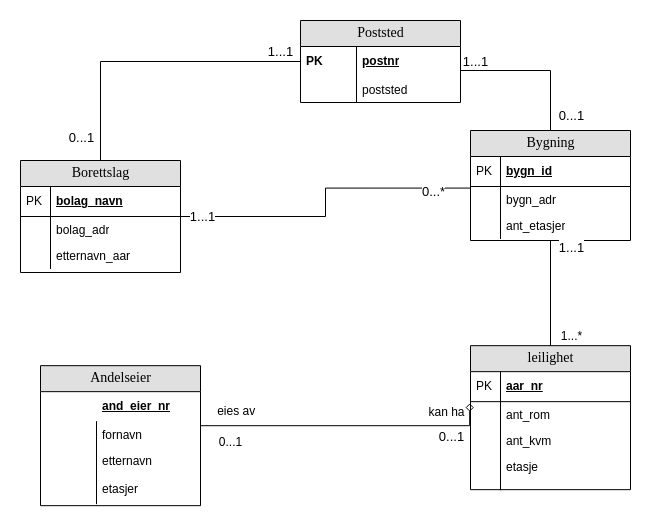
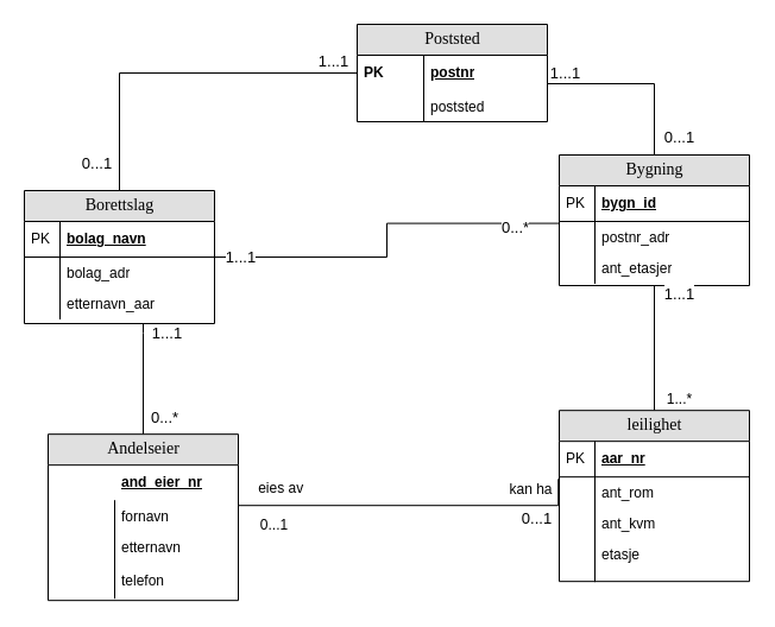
  <mxCell id="0" />
  <mxCell id="1" parent="0" />
  <mxCell id="2" value="Poststed" style="swimlane;html=1;fontStyle=0;childLayout=stackLayout;horizontal=1;startSize=26;fillColor=#e0e0e0;horizontalStack=0;resizeParent=1;resizeLast=0;collapsible=1;marginBottom=0;swimlaneFillColor=#ffffff;align=center;rounded=0;shadow=0;comic=0;labelBackgroundColor=none;strokeWidth=1;fontFamily=Verdana;fontSize=14" parent="1" vertex="1"><mxGeometry x="300" width="160" height="82" as="geometry" y="20" /></mxCell>
  <mxCell id="3" value="postnr" style="shape=partialRectangle;top=0;left=0;right=0;bottom=0;html=1;align=left;verticalAlign=middle;fillColor=none;spacingLeft=60;spacingRight=4;whiteSpace=wrap;overflow=hidden;rotatable=0;points=[[0,0.5],[1,0.5]];portConstraint=eastwest;dropTarget=0;fontStyle=5;" parent="2" vertex="1"><mxGeometry y="26" width="160" height="30" as="geometry" /></mxCell>
  <mxCell id="4" value="PK" style="shape=partialRectangle;fontStyle=1;top=0;left=0;bottom=0;html=1;fillColor=none;align=left;verticalAlign=middle;spacingLeft=4;spacingRight=4;whiteSpace=wrap;overflow=hidden;rotatable=0;points=[];portConstraint=eastwest;part=1;" parent="3" vertex="1" connectable="0"><mxGeometry width="56" height="30" as="geometry" /></mxCell>
  <mxCell id="5" value="poststed" style="shape=partialRectangle;top=0;left=0;right=0;bottom=0;html=1;align=left;verticalAlign=top;fillColor=none;spacingLeft=60;spacingRight=4;whiteSpace=wrap;overflow=hidden;rotatable=0;points=[[0,0.5],[1,0.5]];portConstraint=eastwest;dropTarget=0;" parent="2" vertex="1"><mxGeometry y="56" width="160" height="26" as="geometry" /></mxCell>
  <mxCell id="6" value="" style="shape=partialRectangle;top=0;left=0;bottom=0;html=1;fillColor=none;align=left;verticalAlign=top;spacingLeft=4;spacingRight=4;whiteSpace=wrap;overflow=hidden;rotatable=0;points=[];portConstraint=eastwest;part=1;" parent="5" vertex="1" connectable="0"><mxGeometry width="56" height="26" as="geometry" /></mxCell>
  <mxCell id="7" style="edgeStyle=orthogonalEdgeStyle;rounded=0;orthogonalLoop=1;jettySize=auto;html=1;entryX=1;entryY=0.8;entryDx=0;entryDy=0;entryPerimeter=0;fontSize=13;endArrow=none;endFill=0;" parent="1" source="10" target="3" edge="1"><mxGeometry relative="1" as="geometry" /></mxCell>
  <mxCell id="8" value="0...1" style="edgeLabel;html=1;align=center;verticalAlign=middle;resizable=0;points=[];fontSize=13;" parent="7" vertex="1" connectable="0"><mxGeometry x="-0.793" y="-2" relative="1" as="geometry"><mxPoint x="18" as="offset" /></mxGeometry></mxCell>
  <mxCell id="9" value="1...1" style="edgeLabel;html=1;align=center;verticalAlign=middle;resizable=0;points=[];fontSize=13;" parent="7" vertex="1" connectable="0"><mxGeometry x="0.816" relative="1" as="geometry"><mxPoint y="-10" as="offset" /></mxGeometry></mxCell>
  <mxCell id="10" value="Bygning" style="swimlane;html=1;fontStyle=0;childLayout=stackLayout;horizontal=1;startSize=26;fillColor=#e0e0e0;horizontalStack=0;resizeParent=1;resizeLast=0;collapsible=1;marginBottom=0;swimlaneFillColor=#ffffff;align=center;rounded=0;shadow=0;comic=0;labelBackgroundColor=none;strokeWidth=1;fontFamily=Verdana;fontSize=14" parent="1" vertex="1"><mxGeometry x="470" y="130" width="160" height="110" as="geometry" /></mxCell>
  <mxCell id="11" value="bygn_id" style="shape=partialRectangle;top=0;left=0;right=0;bottom=1;html=1;align=left;verticalAlign=middle;fillColor=none;spacingLeft=34;spacingRight=4;whiteSpace=wrap;overflow=hidden;rotatable=0;points=[[0,0.5],[1,0.5]];portConstraint=eastwest;dropTarget=0;fontStyle=5;" parent="10" vertex="1"><mxGeometry y="26" width="160" height="30" as="geometry" /></mxCell>
  <mxCell id="12" value="PK" style="shape=partialRectangle;top=0;left=0;bottom=0;html=1;fillColor=none;align=left;verticalAlign=middle;spacingLeft=4;spacingRight=4;whiteSpace=wrap;overflow=hidden;rotatable=0;points=[];portConstraint=eastwest;part=1;" parent="11" vertex="1" connectable="0"><mxGeometry width="30" height="30" as="geometry" /></mxCell>
- <mxCell id="13" value="bygn_adr" style="shape=partialRectangle;top=0;left=0;right=0;bottom=0;html=1;align=left;verticalAlign=top;fillColor=none;spacingLeft=34;spacingRight=4;whiteSpace=wrap;overflow=hidden;rotatable=0;points=[[0,0.5],[1,0.5]];portConstraint=eastwest;dropTarget=0;" parent="10" vertex="1"><mxGeometry y="56" width="160" height="26" as="geometry" /></mxCell>
+ <mxCell id="13" value="postnr_adr" style="shape=partialRectangle;top=0;left=0;right=0;bottom=0;html=1;align=left;verticalAlign=top;fillColor=none;spacingLeft=34;spacingRight=4;whiteSpace=wrap;overflow=hidden;rotatable=0;points=[[0,0.5],[1,0.5]];portConstraint=eastwest;dropTarget=0;" parent="10" vertex="1"><mxGeometry y="56" width="160" height="26" as="geometry" /></mxCell>
  <mxCell id="14" value="" style="shape=partialRectangle;top=0;left=0;bottom=0;html=1;fillColor=none;align=left;verticalAlign=top;spacingLeft=4;spacingRight=4;whiteSpace=wrap;overflow=hidden;rotatable=0;points=[];portConstraint=eastwest;part=1;" parent="13" vertex="1" connectable="0"><mxGeometry width="30" height="26" as="geometry" /></mxCell>
  <mxCell id="15" value="ant_etasjer" style="shape=partialRectangle;top=0;left=0;right=0;bottom=0;html=1;align=left;verticalAlign=top;fillColor=none;spacingLeft=34;spacingRight=4;whiteSpace=wrap;overflow=hidden;rotatable=0;points=[[0,0.5],[1,0.5]];portConstraint=eastwest;dropTarget=0;" parent="10" vertex="1"><mxGeometry y="82" width="160" height="26" as="geometry" /></mxCell>
  <mxCell id="16" value="" style="shape=partialRectangle;top=0;left=0;bottom=0;html=1;fillColor=none;align=left;verticalAlign=top;spacingLeft=4;spacingRight=4;whiteSpace=wrap;overflow=hidden;rotatable=0;points=[];portConstraint=eastwest;part=1;" parent="15" vertex="1" connectable="0"><mxGeometry width="30" height="26" as="geometry" /></mxCell>
  <mxCell id="17" style="edgeStyle=orthogonalEdgeStyle;rounded=0;orthogonalLoop=1;jettySize=auto;html=1;fontSize=17;endArrow=none;endFill=0;entryX=0.5;entryY=1;entryDx=0;entryDy=0;" parent="1" source="20" target="10" edge="1"><mxGeometry relative="1" as="geometry"><mxPoint x="560" y="340" as="targetPoint" /></mxGeometry></mxCell>
  <mxCell id="18" value="1...*" style="edgeLabel;html=1;align=center;verticalAlign=middle;resizable=0;points=[];fontSize=12;" parent="17" vertex="1" connectable="0"><mxGeometry x="-0.81" relative="1" as="geometry"><mxPoint x="20" as="offset" /></mxGeometry></mxCell>
  <mxCell id="19" value="1...1" style="edgeLabel;html=1;align=center;verticalAlign=middle;resizable=0;points=[];fontSize=13;" parent="17" vertex="1" connectable="0"><mxGeometry x="0.878" relative="1" as="geometry"><mxPoint x="20" as="offset" /></mxGeometry></mxCell>
  <mxCell id="20" value="leilighet" style="swimlane;html=1;fontStyle=0;childLayout=stackLayout;horizontal=1;startSize=26;fillColor=#e0e0e0;horizontalStack=0;resizeParent=1;resizeLast=0;collapsible=1;marginBottom=0;swimlaneFillColor=#ffffff;align=center;rounded=0;shadow=0;comic=0;labelBackgroundColor=none;strokeWidth=1;fontFamily=Verdana;fontSize=14" parent="1" vertex="1"><mxGeometry x="470" y="345.17" width="160" height="144" as="geometry" /></mxCell>
  <mxCell id="21" value="aar_nr" style="shape=partialRectangle;top=0;left=0;right=0;bottom=1;html=1;align=left;verticalAlign=middle;fillColor=none;spacingLeft=34;spacingRight=4;whiteSpace=wrap;overflow=hidden;rotatable=0;points=[[0,0.5],[1,0.5]];portConstraint=eastwest;dropTarget=0;fontStyle=5;" parent="20" vertex="1"><mxGeometry y="26" width="160" height="30" as="geometry" /></mxCell>
  <mxCell id="22" value="PK" style="shape=partialRectangle;top=0;left=0;bottom=0;html=1;fillColor=none;align=left;verticalAlign=middle;spacingLeft=4;spacingRight=4;whiteSpace=wrap;overflow=hidden;rotatable=0;points=[];portConstraint=eastwest;part=1;" parent="21" vertex="1" connectable="0"><mxGeometry width="30" height="30" as="geometry" /></mxCell>
  <mxCell id="23" value="ant_rom" style="shape=partialRectangle;top=0;left=0;right=0;bottom=0;html=1;align=left;verticalAlign=top;fillColor=none;spacingLeft=34;spacingRight=4;whiteSpace=wrap;overflow=hidden;rotatable=0;points=[[0,0.5],[1,0.5]];portConstraint=eastwest;dropTarget=0;" parent="20" vertex="1"><mxGeometry y="56" width="160" height="26" as="geometry" /></mxCell>
  <mxCell id="24" value="" style="shape=partialRectangle;top=0;left=0;bottom=0;html=1;fillColor=none;align=left;verticalAlign=top;spacingLeft=4;spacingRight=4;whiteSpace=wrap;overflow=hidden;rotatable=0;points=[];portConstraint=eastwest;part=1;" parent="23" vertex="1" connectable="0"><mxGeometry width="30" height="26" as="geometry" /></mxCell>
  <mxCell id="25" value="ant_kvm" style="shape=partialRectangle;top=0;left=0;right=0;bottom=0;html=1;align=left;verticalAlign=top;fillColor=none;spacingLeft=34;spacingRight=4;whiteSpace=wrap;overflow=hidden;rotatable=0;points=[[0,0.5],[1,0.5]];portConstraint=eastwest;dropTarget=0;" parent="20" vertex="1"><mxGeometry y="82" width="160" height="26" as="geometry" /></mxCell>
  <mxCell id="26" value="" style="shape=partialRectangle;top=0;left=0;bottom=0;html=1;fillColor=none;align=left;verticalAlign=top;spacingLeft=4;spacingRight=4;whiteSpace=wrap;overflow=hidden;rotatable=0;points=[];portConstraint=eastwest;part=1;" parent="25" vertex="1" connectable="0"><mxGeometry width="30" height="26" as="geometry" /></mxCell>
  <mxCell id="27" value="etasje" style="shape=partialRectangle;top=0;left=0;right=0;bottom=0;html=1;align=left;verticalAlign=top;fillColor=none;spacingLeft=34;spacingRight=4;whiteSpace=wrap;overflow=hidden;rotatable=0;points=[[0,0.5],[1,0.5]];portConstraint=eastwest;dropTarget=0;" parent="20" vertex="1"><mxGeometry y="108" width="160" height="26" as="geometry" /></mxCell>
  <mxCell id="28" value="" style="shape=partialRectangle;top=0;left=0;bottom=0;html=1;fillColor=none;align=left;verticalAlign=top;spacingLeft=4;spacingRight=4;whiteSpace=wrap;overflow=hidden;rotatable=0;points=[];portConstraint=eastwest;part=1;" parent="27" vertex="1" connectable="0"><mxGeometry width="30" height="26" as="geometry" /></mxCell>
  <mxCell id="29" value="" style="shape=partialRectangle;top=0;left=0;right=0;bottom=0;html=1;align=left;verticalAlign=top;fillColor=none;spacingLeft=34;spacingRight=4;whiteSpace=wrap;overflow=hidden;rotatable=0;points=[[0,0.5],[1,0.5]];portConstraint=eastwest;dropTarget=0;" parent="20" vertex="1"><mxGeometry y="134" width="160" height="10" as="geometry" /></mxCell>
  <mxCell id="30" value="" style="shape=partialRectangle;top=0;left=0;bottom=0;html=1;fillColor=none;align=left;verticalAlign=top;spacingLeft=4;spacingRight=4;whiteSpace=wrap;overflow=hidden;rotatable=0;points=[];portConstraint=eastwest;part=1;" parent="29" vertex="1" connectable="0"><mxGeometry width="30" height="10" as="geometry" /></mxCell>
- <mxCell id="31" style="edgeStyle=orthogonalEdgeStyle;rounded=0;orthogonalLoop=1;jettySize=auto;html=1;entryX=-0.005;entryY=0.064;entryDx=0;entryDy=0;fontSize=14;endArrow=diamond;endFill=0;entryPerimeter=0;" parent="1" source="36" target="23" edge="1"><mxGeometry relative="1" as="geometry"><Array as="points"><mxPoint x="469" y="425.17" /></Array></mxGeometry></mxCell>
+ <mxCell id="31" style="edgeStyle=orthogonalEdgeStyle;rounded=0;orthogonalLoop=1;jettySize=auto;html=1;entryX=-0.005;entryY=0.064;entryDx=0;entryDy=0;fontSize=14;endArrow=none;endFill=0;entryPerimeter=0;" parent="1" source="36" target="23" edge="1"><mxGeometry relative="1" as="geometry"><Array as="points"><mxPoint x="469" y="425.17" /></Array></mxGeometry></mxCell>
  <mxCell id="32" value="&amp;nbsp;eies av" style="edgeLabel;html=1;align=center;verticalAlign=middle;resizable=0;points=[];fontSize=12;" parent="31" vertex="1" connectable="0"><mxGeometry x="-0.841" y="-1" relative="1" as="geometry"><mxPoint x="10" y="-16" as="offset" /></mxGeometry></mxCell>
  <mxCell id="33" value="0...1" style="edgeLabel;html=1;align=center;verticalAlign=middle;resizable=0;points=[];fontSize=12;" parent="31" vertex="1" connectable="0"><mxGeometry x="-0.798" relative="1" as="geometry"><mxPoint y="16" as="offset" /></mxGeometry></mxCell>
  <mxCell id="34" value="kan ha" style="edgeLabel;html=1;align=center;verticalAlign=middle;resizable=0;points=[];fontSize=12;" parent="31" vertex="1" connectable="0"><mxGeometry x="0.682" relative="1" as="geometry"><mxPoint y="-14" as="offset" /></mxGeometry></mxCell>
  <mxCell id="35" value="0...1" style="edgeLabel;html=1;align=center;verticalAlign=middle;resizable=0;points=[];fontSize=13;" parent="31" vertex="1" connectable="0"><mxGeometry x="0.713" y="-1" relative="1" as="geometry"><mxPoint y="9" as="offset" /></mxGeometry></mxCell>
  <mxCell id="36" value="Andelseier" style="swimlane;html=1;fontStyle=0;childLayout=stackLayout;horizontal=1;startSize=26;fillColor=#e0e0e0;horizontalStack=0;resizeParent=1;resizeLast=0;collapsible=1;marginBottom=0;swimlaneFillColor=#ffffff;align=center;rounded=0;shadow=0;comic=0;labelBackgroundColor=none;strokeWidth=1;fontFamily=Verdana;fontSize=14" parent="1" vertex="1"><mxGeometry x="40" y="365.17" width="160" height="140" as="geometry" /></mxCell>
  <mxCell id="37" value="and_eier_nr" style="shape=partialRectangle;top=0;left=0;right=0;bottom=0;html=1;align=left;verticalAlign=middle;fillColor=none;spacingLeft=60;spacingRight=4;whiteSpace=wrap;overflow=hidden;rotatable=0;points=[[0,0.5],[1,0.5]];portConstraint=eastwest;dropTarget=0;fontStyle=5;" parent="36" vertex="1"><mxGeometry y="26" width="160" height="30" as="geometry" /></mxCell>
  <mxCell id="38" value="fornavn" style="shape=partialRectangle;top=0;left=0;right=0;bottom=0;html=1;align=left;verticalAlign=top;fillColor=none;spacingLeft=60;spacingRight=4;whiteSpace=wrap;overflow=hidden;rotatable=0;points=[[0,0.5],[1,0.5]];portConstraint=eastwest;dropTarget=0;" parent="36" vertex="1"><mxGeometry y="56" width="160" height="26" as="geometry" /></mxCell>
  <mxCell id="39" value="" style="shape=partialRectangle;top=0;left=0;bottom=0;html=1;fillColor=none;align=left;verticalAlign=top;spacingLeft=4;spacingRight=4;whiteSpace=wrap;overflow=hidden;rotatable=0;points=[];portConstraint=eastwest;part=1;" parent="38" vertex="1" connectable="0"><mxGeometry width="56" height="26" as="geometry" /></mxCell>
  <mxCell id="40" value="etternavn" style="shape=partialRectangle;top=0;left=0;right=0;bottom=0;html=1;align=left;verticalAlign=top;fillColor=none;spacingLeft=60;spacingRight=4;whiteSpace=wrap;overflow=hidden;rotatable=0;points=[[0,0.5],[1,0.5]];portConstraint=eastwest;dropTarget=0;" parent="36" vertex="1"><mxGeometry y="82" width="160" height="28" as="geometry" /></mxCell>
  <mxCell id="41" value="" style="shape=partialRectangle;top=0;left=0;bottom=0;html=1;fillColor=none;align=left;verticalAlign=top;spacingLeft=4;spacingRight=4;whiteSpace=wrap;overflow=hidden;rotatable=0;points=[];portConstraint=eastwest;part=1;" parent="40" vertex="1" connectable="0"><mxGeometry width="56" height="28" as="geometry" /></mxCell>
- <mxCell id="42" value="etasjer" style="shape=partialRectangle;top=0;left=0;right=0;bottom=0;html=1;align=left;verticalAlign=top;fillColor=none;spacingLeft=60;spacingRight=4;whiteSpace=wrap;overflow=hidden;rotatable=0;points=[[0,0.5],[1,0.5]];portConstraint=eastwest;dropTarget=0;" parent="36" vertex="1"><mxGeometry y="110" width="160" height="28" as="geometry" /></mxCell>
+ <mxCell id="42" value="telefon" style="shape=partialRectangle;top=0;left=0;right=0;bottom=0;html=1;align=left;verticalAlign=top;fillColor=none;spacingLeft=60;spacingRight=4;whiteSpace=wrap;overflow=hidden;rotatable=0;points=[[0,0.5],[1,0.5]];portConstraint=eastwest;dropTarget=0;" parent="36" vertex="1"><mxGeometry y="110" width="160" height="28" as="geometry" /></mxCell>
  <mxCell id="43" value="" style="shape=partialRectangle;top=0;left=0;bottom=0;html=1;fillColor=none;align=left;verticalAlign=top;spacingLeft=4;spacingRight=4;whiteSpace=wrap;overflow=hidden;rotatable=0;points=[];portConstraint=eastwest;part=1;" parent="42" vertex="1" connectable="0"><mxGeometry width="56" height="28" as="geometry" /></mxCell>
+ <mxCell id="44" value="1...1" style="edgeStyle=orthogonalEdgeStyle;rounded=0;orthogonalLoop=1;jettySize=auto;html=1;endArrow=none;endFill=0;fontSize=13;entryX=0.5;entryY=0;entryDx=0;entryDy=0;" parent="1" source="52" target="36" edge="1"><mxGeometry x="-0.822" y="20" relative="1" as="geometry"><mxPoint x="100" y="481" as="targetPoint" /><Array as="points"><mxPoint x="120" y="280" /><mxPoint x="120" y="280" /></Array><mxPoint as="offset" /></mxGeometry></mxCell>
+ <mxCell id="45" value="0...*" style="edgeLabel;html=1;align=center;verticalAlign=middle;resizable=0;points=[];fontSize=13;" parent="44" vertex="1" connectable="0"><mxGeometry x="0.675" y="3" relative="1" as="geometry"><mxPoint x="14" as="offset" /></mxGeometry></mxCell>
  <mxCell id="46" style="edgeStyle=orthogonalEdgeStyle;rounded=0;orthogonalLoop=1;jettySize=auto;html=1;entryX=-0.002;entryY=0.061;entryDx=0;entryDy=0;entryPerimeter=0;fontSize=13;endArrow=none;endFill=0;" parent="1" source="52" target="13" edge="1"><mxGeometry relative="1" as="geometry" /></mxCell>
  <mxCell id="47" value="1...1" style="edgeLabel;html=1;align=center;verticalAlign=middle;resizable=0;points=[];fontSize=13;" parent="46" vertex="1" connectable="0"><mxGeometry x="-0.865" y="1" relative="1" as="geometry"><mxPoint as="offset" /></mxGeometry></mxCell>
  <mxCell id="48" value="0...*" style="edgeLabel;html=1;align=center;verticalAlign=middle;resizable=0;points=[];fontSize=13;" parent="46" vertex="1" connectable="0"><mxGeometry x="0.766" y="-3" relative="1" as="geometry"><mxPoint as="offset" /></mxGeometry></mxCell>
  <mxCell id="49" style="edgeStyle=orthogonalEdgeStyle;rounded=0;orthogonalLoop=1;jettySize=auto;html=1;entryX=0;entryY=0.5;entryDx=0;entryDy=0;fontSize=13;endArrow=none;endFill=0;" parent="1" source="52" target="3" edge="1"><mxGeometry relative="1" as="geometry" /></mxCell>
  <mxCell id="50" value="1...1&lt;br&gt;" style="edgeLabel;html=1;align=center;verticalAlign=middle;resizable=0;points=[];fontSize=13;" parent="49" vertex="1" connectable="0"><mxGeometry x="0.889" y="-1" relative="1" as="geometry"><mxPoint x="-4" y="-12" as="offset" /></mxGeometry></mxCell>
  <mxCell id="51" value="0...1" style="edgeLabel;html=1;align=center;verticalAlign=middle;resizable=0;points=[];fontSize=13;" parent="49" vertex="1" connectable="0"><mxGeometry x="-0.839" y="1" relative="1" as="geometry"><mxPoint x="-19" as="offset" /></mxGeometry></mxCell>
  <mxCell id="52" value="Borettslag" style="swimlane;html=1;fontStyle=0;childLayout=stackLayout;horizontal=1;startSize=26;fillColor=#e0e0e0;horizontalStack=0;resizeParent=1;resizeLast=0;collapsible=1;marginBottom=0;swimlaneFillColor=#ffffff;align=center;rounded=0;shadow=0;comic=0;labelBackgroundColor=none;strokeWidth=1;fontFamily=Verdana;fontSize=14" parent="1" vertex="1"><mxGeometry y="160" width="160" height="112" as="geometry" x="20" /></mxCell>
  <mxCell id="53" value="bolag_navn" style="shape=partialRectangle;top=0;left=0;right=0;bottom=1;html=1;align=left;verticalAlign=middle;fillColor=none;spacingLeft=34;spacingRight=4;whiteSpace=wrap;overflow=hidden;rotatable=0;points=[[0,0.5],[1,0.5]];portConstraint=eastwest;dropTarget=0;fontStyle=5;" parent="52" vertex="1"><mxGeometry y="26" width="160" height="30" as="geometry" /></mxCell>
  <mxCell id="54" value="PK" style="shape=partialRectangle;top=0;left=0;bottom=0;html=1;fillColor=none;align=left;verticalAlign=middle;spacingLeft=4;spacingRight=4;whiteSpace=wrap;overflow=hidden;rotatable=0;points=[];portConstraint=eastwest;part=1;" parent="53" vertex="1" connectable="0"><mxGeometry width="30" height="30" as="geometry" /></mxCell>
  <mxCell id="55" value="bolag_adr" style="shape=partialRectangle;top=0;left=0;right=0;bottom=0;html=1;align=left;verticalAlign=top;fillColor=none;spacingLeft=34;spacingRight=4;whiteSpace=wrap;overflow=hidden;rotatable=0;points=[[0,0.5],[1,0.5]];portConstraint=eastwest;dropTarget=0;" parent="52" vertex="1"><mxGeometry y="56" width="160" height="26" as="geometry" /></mxCell>
  <mxCell id="56" value="" style="shape=partialRectangle;top=0;left=0;bottom=0;html=1;fillColor=none;align=left;verticalAlign=top;spacingLeft=4;spacingRight=4;whiteSpace=wrap;overflow=hidden;rotatable=0;points=[];portConstraint=eastwest;part=1;" parent="55" vertex="1" connectable="0"><mxGeometry width="30" height="26" as="geometry" /></mxCell>
  <mxCell id="57" value="etternavn_aar" style="shape=partialRectangle;top=0;left=0;right=0;bottom=0;html=1;align=left;verticalAlign=top;fillColor=none;spacingLeft=34;spacingRight=4;whiteSpace=wrap;overflow=hidden;rotatable=0;points=[[0,0.5],[1,0.5]];portConstraint=eastwest;dropTarget=0;" parent="52" vertex="1"><mxGeometry y="82" width="160" height="26" as="geometry" /></mxCell>
  <mxCell id="58" value="" style="shape=partialRectangle;top=0;left=0;bottom=0;html=1;fillColor=none;align=left;verticalAlign=top;spacingLeft=4;spacingRight=4;whiteSpace=wrap;overflow=hidden;rotatable=0;points=[];portConstraint=eastwest;part=1;" parent="57" vertex="1" connectable="0"><mxGeometry width="30" height="26" as="geometry" /></mxCell>
